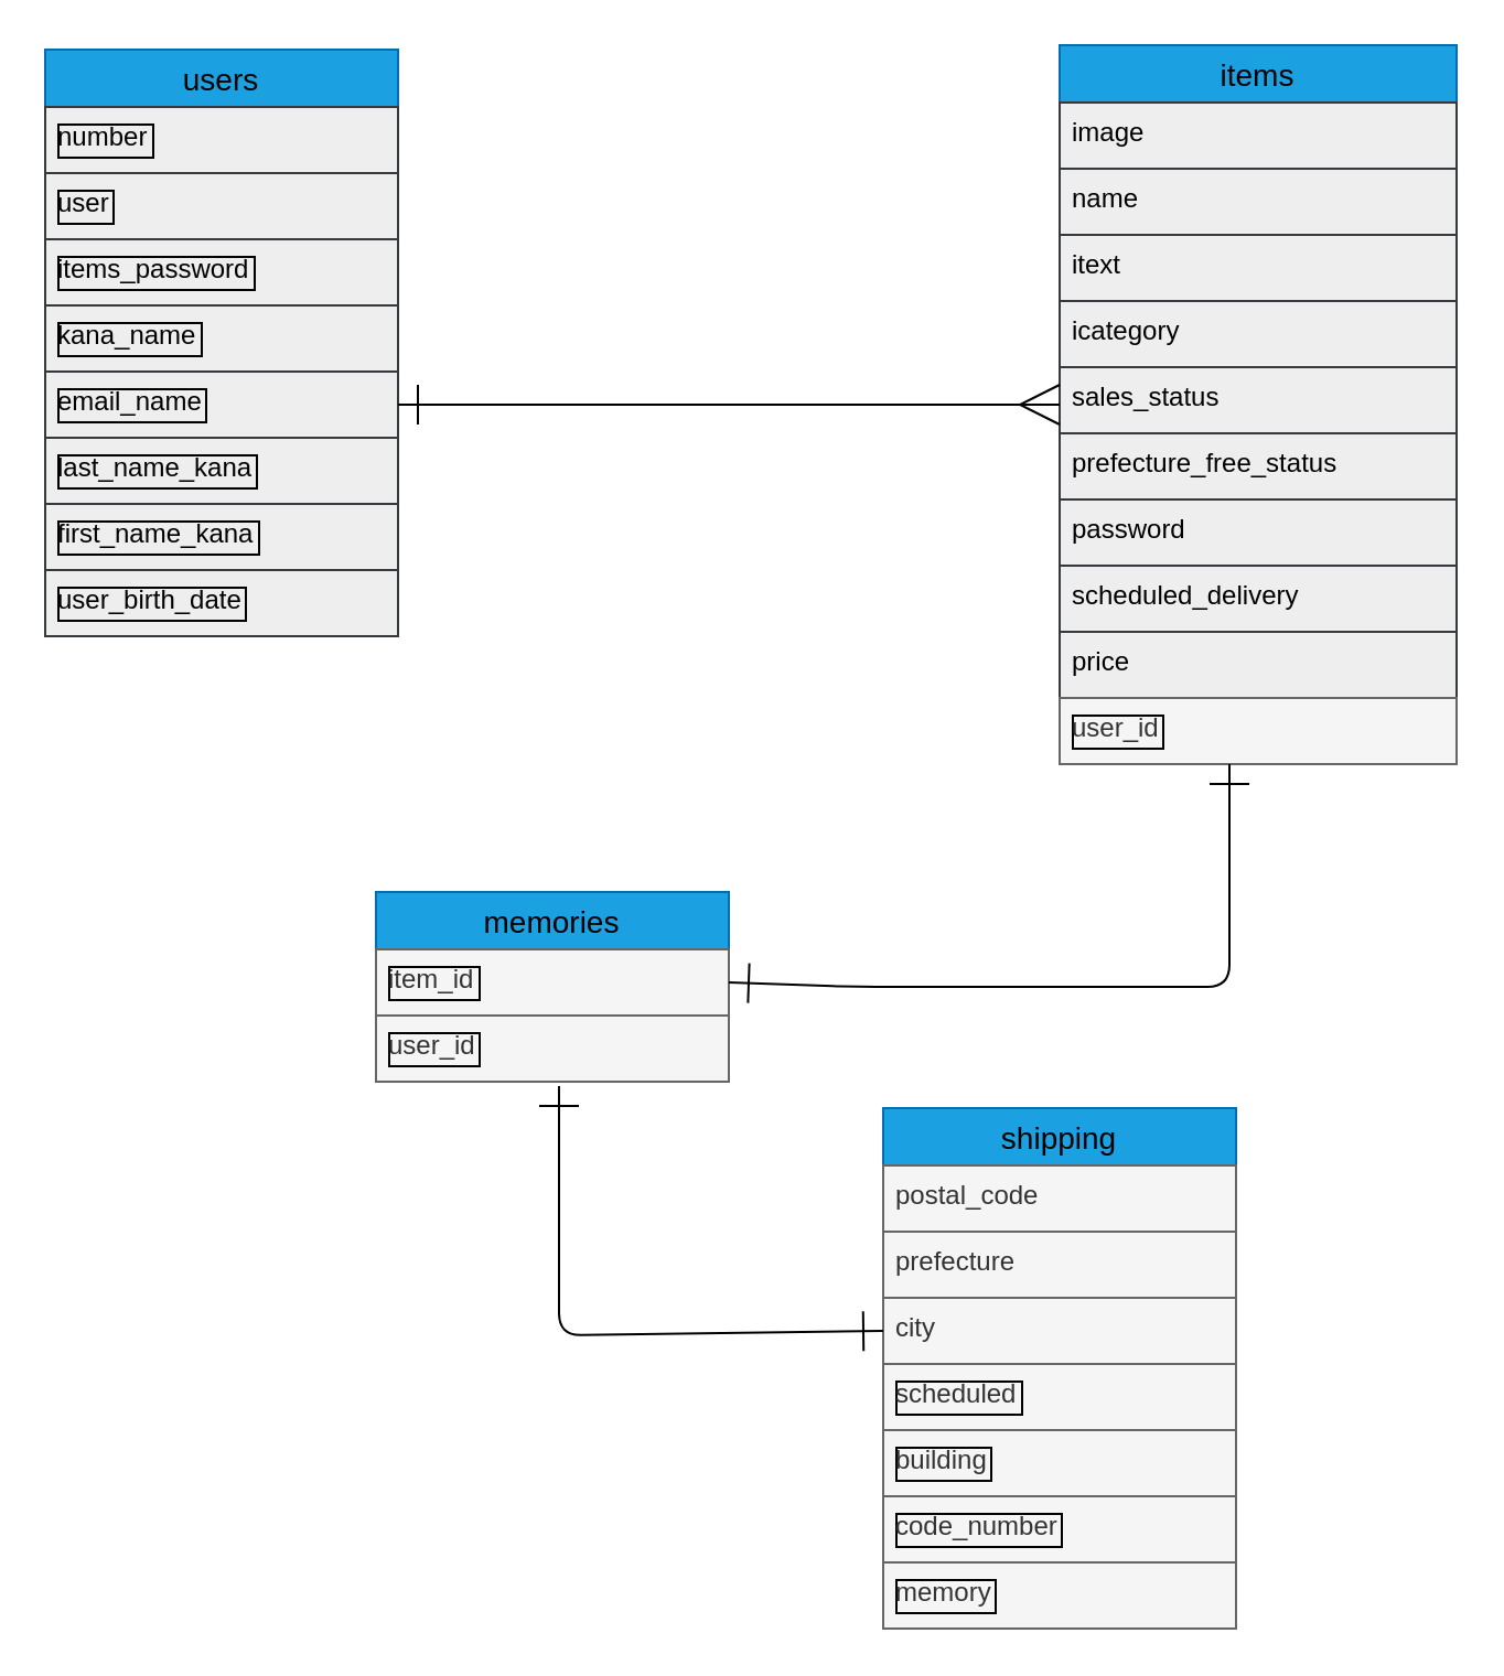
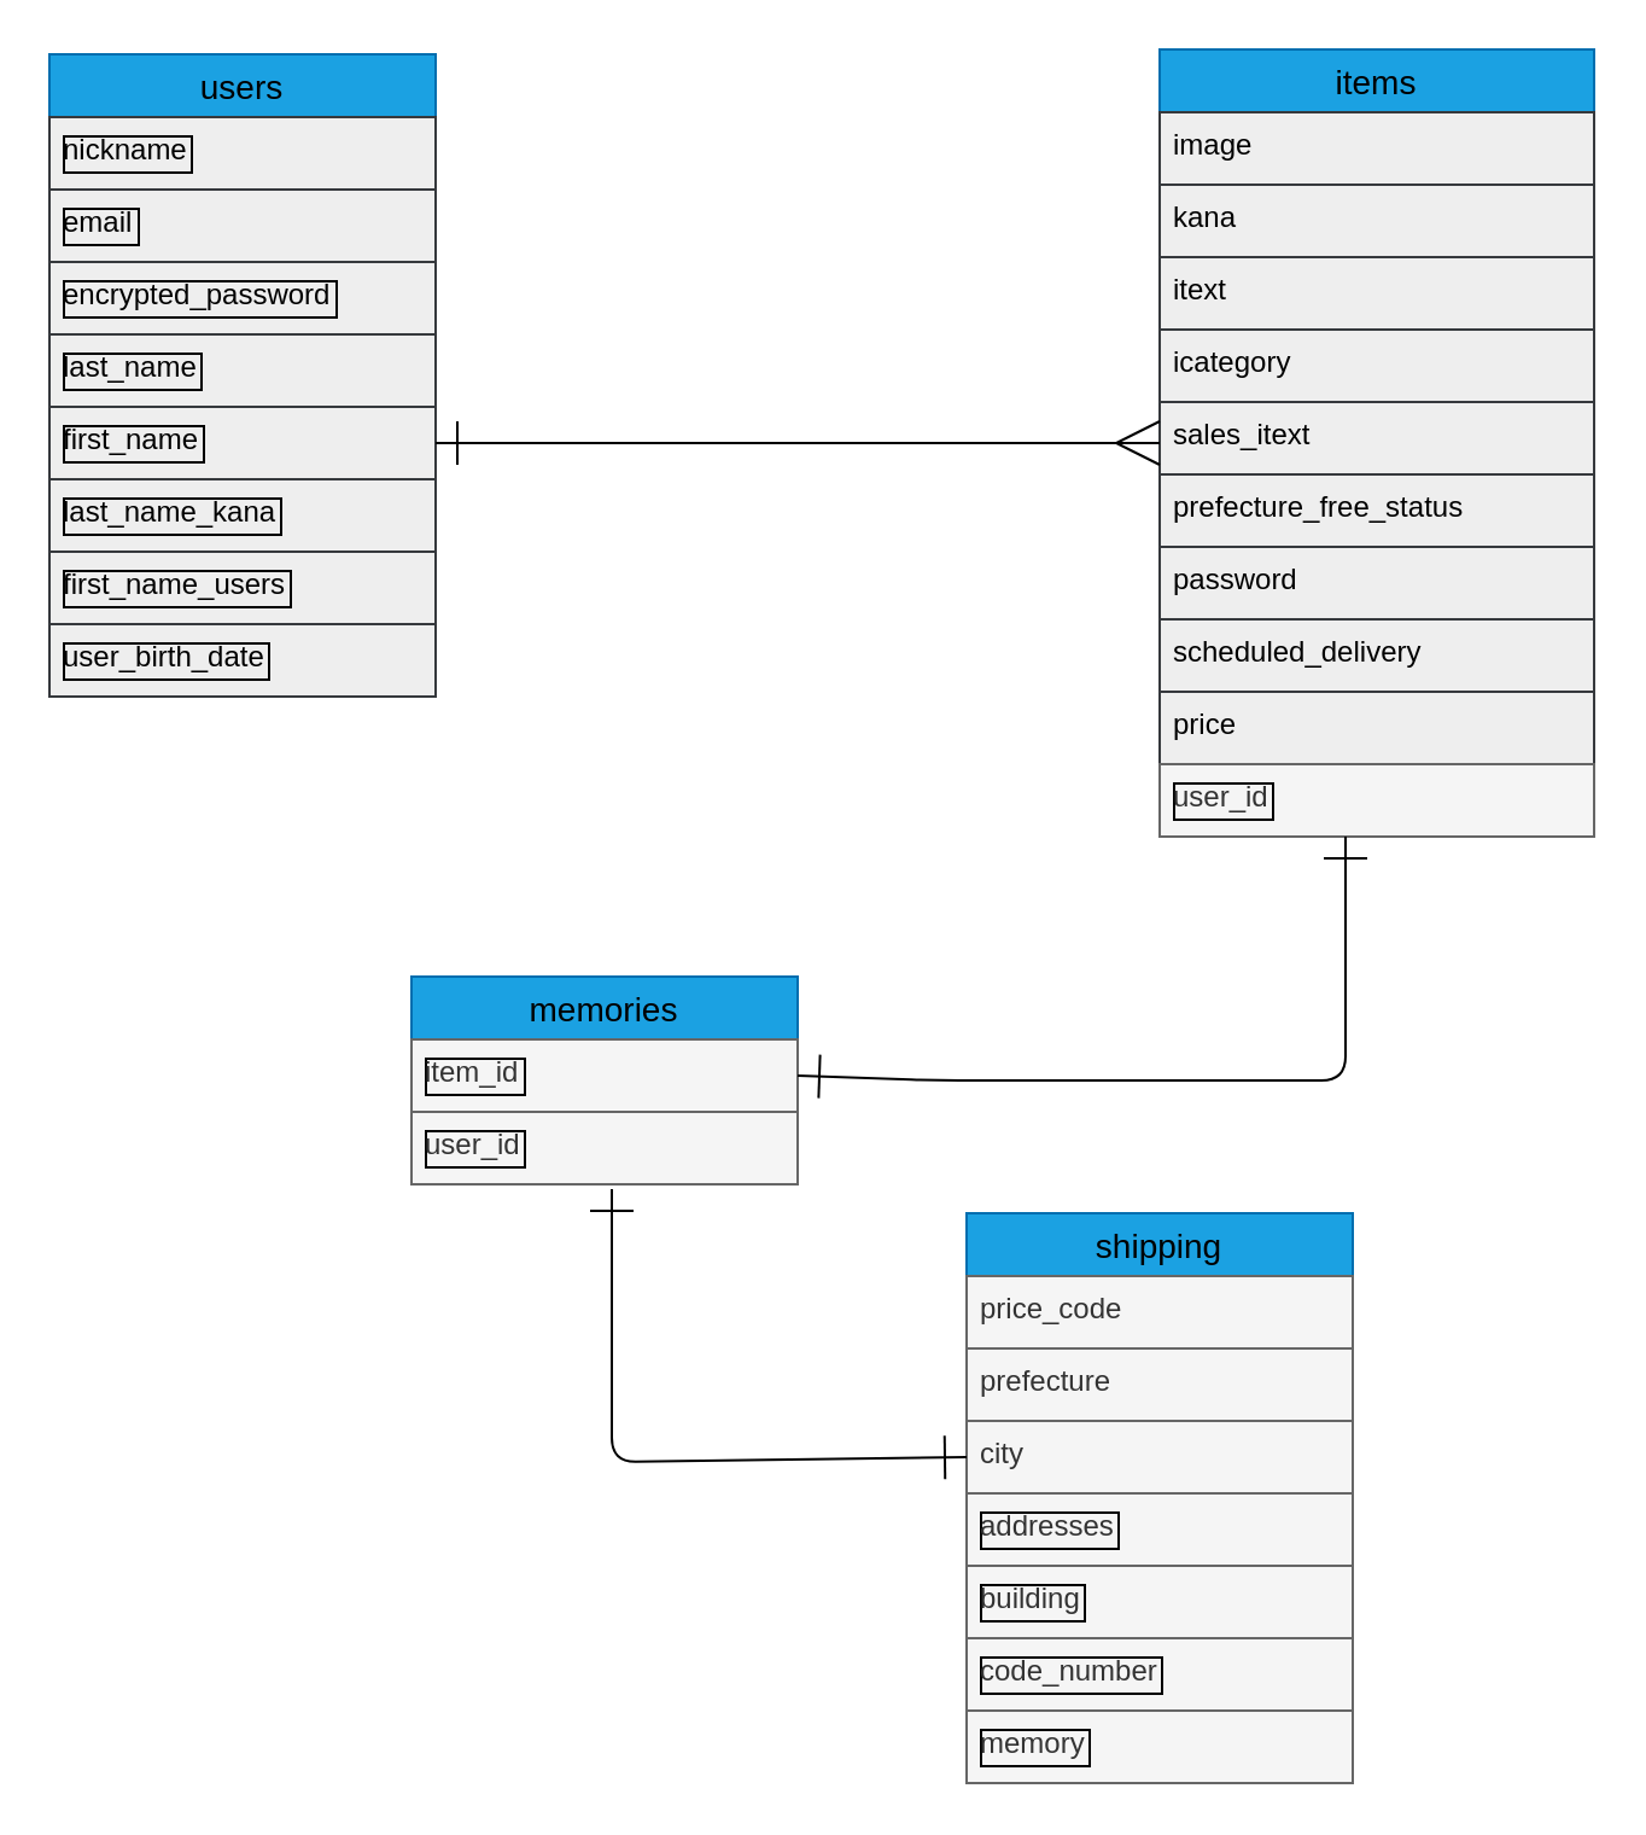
  <mxCell id="0" />
  <mxCell id="1" parent="0" />
  <mxCell id="2" value="users" style="swimlane;fontStyle=0;childLayout=stackLayout;horizontal=1;startSize=26;horizontalStack=0;resizeParent=1;resizeParentMax=0;resizeLast=0;collapsible=1;marginBottom=0;align=center;fontSize=14;fillColor=#1ba1e2;fontColor=#000000;strokeColor=#006EAF;" parent="1" vertex="1"><mxGeometry x="20" y="22" width="160" height="266" as="geometry" /></mxCell>
- <mxCell id="3" value="number" style="text;spacingLeft=4;spacingRight=4;overflow=hidden;rotatable=0;points=[[0,0.5],[1,0.5]];portConstraint=eastwest;fontSize=12;fillColor=#eeeeee;strokeColor=#36393d;fontColor=#000000;labelBorderColor=default;" parent="2" vertex="1"><mxGeometry y="26" width="160" height="30" as="geometry" /></mxCell>
- <mxCell id="4" value="user" style="text;spacingLeft=4;spacingRight=4;overflow=hidden;rotatable=0;points=[[0,0.5],[1,0.5]];portConstraint=eastwest;fontSize=12;fillColor=#eeeeee;strokeColor=#36393d;fontColor=#000000;labelBorderColor=default;" parent="2" vertex="1"><mxGeometry y="56" width="160" height="30" as="geometry" /></mxCell>
- <mxCell id="5" value="items_password" style="text;spacingLeft=4;spacingRight=4;overflow=hidden;rotatable=0;points=[[0,0.5],[1,0.5]];portConstraint=eastwest;fontSize=12;fillColor=#eeeeee;strokeColor=#36393d;fontColor=#000000;labelBorderColor=default;" parent="2" vertex="1"><mxGeometry y="86" width="160" height="30" as="geometry" /></mxCell>
- <mxCell id="6" value="kana_name" style="text;spacingLeft=4;spacingRight=4;overflow=hidden;rotatable=0;points=[[0,0.5],[1,0.5]];portConstraint=eastwest;fontSize=12;fillColor=#eeeeee;strokeColor=#36393d;fontColor=#000000;labelBorderColor=default;" vertex="1" parent="2"><mxGeometry y="116" width="160" height="30" as="geometry" /></mxCell>
- <mxCell id="7" value="email_name" style="text;spacingLeft=4;spacingRight=4;overflow=hidden;rotatable=0;points=[[0,0.5],[1,0.5]];portConstraint=eastwest;fontSize=12;fillColor=#eeeeee;strokeColor=#36393d;fontColor=#000000;labelBorderColor=default;" vertex="1" parent="2"><mxGeometry y="146" width="160" height="30" as="geometry" /></mxCell>
+ <mxCell id="3" value="nickname" style="text;spacingLeft=4;spacingRight=4;overflow=hidden;rotatable=0;points=[[0,0.5],[1,0.5]];portConstraint=eastwest;fontSize=12;fillColor=#eeeeee;strokeColor=#36393d;fontColor=#000000;labelBorderColor=default;" parent="2" vertex="1"><mxGeometry y="26" width="160" height="30" as="geometry" /></mxCell>
+ <mxCell id="4" value="email" style="text;spacingLeft=4;spacingRight=4;overflow=hidden;rotatable=0;points=[[0,0.5],[1,0.5]];portConstraint=eastwest;fontSize=12;fillColor=#eeeeee;strokeColor=#36393d;fontColor=#000000;labelBorderColor=default;" parent="2" vertex="1"><mxGeometry y="56" width="160" height="30" as="geometry" /></mxCell>
+ <mxCell id="5" value="encrypted_password" style="text;spacingLeft=4;spacingRight=4;overflow=hidden;rotatable=0;points=[[0,0.5],[1,0.5]];portConstraint=eastwest;fontSize=12;fillColor=#eeeeee;strokeColor=#36393d;fontColor=#000000;labelBorderColor=default;" parent="2" vertex="1"><mxGeometry y="86" width="160" height="30" as="geometry" /></mxCell>
+ <mxCell id="6" value="last_name" style="text;spacingLeft=4;spacingRight=4;overflow=hidden;rotatable=0;points=[[0,0.5],[1,0.5]];portConstraint=eastwest;fontSize=12;fillColor=#eeeeee;strokeColor=#36393d;fontColor=#000000;labelBorderColor=default;" vertex="1" parent="2"><mxGeometry y="116" width="160" height="30" as="geometry" /></mxCell>
+ <mxCell id="7" value="first_name" style="text;spacingLeft=4;spacingRight=4;overflow=hidden;rotatable=0;points=[[0,0.5],[1,0.5]];portConstraint=eastwest;fontSize=12;fillColor=#eeeeee;strokeColor=#36393d;fontColor=#000000;labelBorderColor=default;" vertex="1" parent="2"><mxGeometry y="146" width="160" height="30" as="geometry" /></mxCell>
  <mxCell id="8" value="last_name_kana" style="text;spacingLeft=4;spacingRight=4;overflow=hidden;rotatable=0;points=[[0,0.5],[1,0.5]];portConstraint=eastwest;fontSize=12;fillColor=#eeeeee;strokeColor=#36393d;fontColor=#000000;labelBorderColor=default;" vertex="1" parent="2"><mxGeometry y="176" width="160" height="30" as="geometry" /></mxCell>
- <mxCell id="9" value="first_name_kana" style="text;spacingLeft=4;spacingRight=4;overflow=hidden;rotatable=0;points=[[0,0.5],[1,0.5]];portConstraint=eastwest;fontSize=12;fillColor=#eeeeee;strokeColor=#36393d;fontColor=#000000;labelBorderColor=default;" vertex="1" parent="2"><mxGeometry y="206" width="160" height="30" as="geometry" /></mxCell>
+ <mxCell id="9" value="first_name_users" style="text;spacingLeft=4;spacingRight=4;overflow=hidden;rotatable=0;points=[[0,0.5],[1,0.5]];portConstraint=eastwest;fontSize=12;fillColor=#eeeeee;strokeColor=#36393d;fontColor=#000000;labelBorderColor=default;" vertex="1" parent="2"><mxGeometry y="206" width="160" height="30" as="geometry" /></mxCell>
  <mxCell id="10" value="user_birth_date" style="text;spacingLeft=4;spacingRight=4;overflow=hidden;rotatable=0;points=[[0,0.5],[1,0.5]];portConstraint=eastwest;fontSize=12;fillColor=#eeeeee;strokeColor=#36393d;fontColor=#000000;labelBorderColor=default;" vertex="1" parent="2"><mxGeometry y="236" width="160" height="30" as="geometry" /></mxCell>
  <mxCell id="11" value="items" style="swimlane;fontStyle=0;childLayout=stackLayout;horizontal=1;startSize=26;horizontalStack=0;resizeParent=1;resizeParentMax=0;resizeLast=0;collapsible=1;marginBottom=0;align=center;fontSize=14;fillColor=#1ba1e2;fontColor=#000000;strokeColor=#006EAF;" parent="1" vertex="1"><mxGeometry x="480" y="20" width="180" height="326" as="geometry"><mxRectangle x="380" y="160" width="90" height="26" as="alternateBounds" /></mxGeometry></mxCell>
  <mxCell id="12" value="image" style="text;strokeColor=#36393d;fillColor=#eeeeee;spacingLeft=4;spacingRight=4;overflow=hidden;rotatable=0;points=[[0,0.5],[1,0.5]];portConstraint=eastwest;fontSize=12;fontColor=#000000;" parent="11" vertex="1"><mxGeometry y="26" width="180" height="30" as="geometry" /></mxCell>
- <mxCell id="13" value="name" style="text;strokeColor=#36393d;fillColor=#eeeeee;spacingLeft=4;spacingRight=4;overflow=hidden;rotatable=0;points=[[0,0.5],[1,0.5]];portConstraint=eastwest;fontSize=12;fontColor=#000000;" parent="11" vertex="1"><mxGeometry y="56" width="180" height="30" as="geometry" /></mxCell>
+ <mxCell id="13" value="kana" style="text;strokeColor=#36393d;fillColor=#eeeeee;spacingLeft=4;spacingRight=4;overflow=hidden;rotatable=0;points=[[0,0.5],[1,0.5]];portConstraint=eastwest;fontSize=12;fontColor=#000000;" parent="11" vertex="1"><mxGeometry y="56" width="180" height="30" as="geometry" /></mxCell>
  <mxCell id="14" value="itext" style="text;strokeColor=#36393d;fillColor=#eeeeee;spacingLeft=4;spacingRight=4;overflow=hidden;rotatable=0;points=[[0,0.5],[1,0.5]];portConstraint=eastwest;fontSize=12;fontColor=#000000;" parent="11" vertex="1"><mxGeometry y="86" width="180" height="30" as="geometry" /></mxCell>
  <mxCell id="15" value="icategory" style="text;strokeColor=#36393d;fillColor=#eeeeee;spacingLeft=4;spacingRight=4;overflow=hidden;rotatable=0;points=[[0,0.5],[1,0.5]];portConstraint=eastwest;fontSize=12;fontColor=#000000;" vertex="1" parent="11"><mxGeometry y="116" width="180" height="30" as="geometry" /></mxCell>
- <mxCell id="16" value="sales_status" style="text;strokeColor=#36393d;fillColor=#eeeeee;spacingLeft=4;spacingRight=4;overflow=hidden;rotatable=0;points=[[0,0.5],[1,0.5]];portConstraint=eastwest;fontSize=12;fontColor=#000000;" vertex="1" parent="11"><mxGeometry y="146" width="180" height="30" as="geometry" /></mxCell>
+ <mxCell id="16" value="sales_itext" style="text;strokeColor=#36393d;fillColor=#eeeeee;spacingLeft=4;spacingRight=4;overflow=hidden;rotatable=0;points=[[0,0.5],[1,0.5]];portConstraint=eastwest;fontSize=12;fontColor=#000000;" vertex="1" parent="11"><mxGeometry y="146" width="180" height="30" as="geometry" /></mxCell>
  <mxCell id="17" value="prefecture_free_status" style="text;strokeColor=#36393d;fillColor=#eeeeee;spacingLeft=4;spacingRight=4;overflow=hidden;rotatable=0;points=[[0,0.5],[1,0.5]];portConstraint=eastwest;fontSize=12;fontColor=#000000;" vertex="1" parent="11"><mxGeometry y="176" width="180" height="30" as="geometry" /></mxCell>
  <mxCell id="18" value="password" style="text;strokeColor=#36393d;fillColor=#eeeeee;spacingLeft=4;spacingRight=4;overflow=hidden;rotatable=0;points=[[0,0.5],[1,0.5]];portConstraint=eastwest;fontSize=12;fontColor=#000000;" vertex="1" parent="11"><mxGeometry y="206" width="180" height="30" as="geometry" /></mxCell>
  <mxCell id="19" value="scheduled_delivery" style="text;strokeColor=#36393d;fillColor=#eeeeee;spacingLeft=4;spacingRight=4;overflow=hidden;rotatable=0;points=[[0,0.5],[1,0.5]];portConstraint=eastwest;fontSize=12;fontColor=#000000;" vertex="1" parent="11"><mxGeometry y="236" width="180" height="30" as="geometry" /></mxCell>
  <mxCell id="20" value="price" style="text;strokeColor=#36393d;fillColor=#eeeeee;spacingLeft=4;spacingRight=4;overflow=hidden;rotatable=0;points=[[0,0.5],[1,0.5]];portConstraint=eastwest;fontSize=12;fontColor=#000000;" vertex="1" parent="11"><mxGeometry y="266" width="180" height="30" as="geometry" /></mxCell>
  <mxCell id="21" value="user_id" style="text;strokeColor=#666666;fillColor=#f5f5f5;spacingLeft=4;spacingRight=4;overflow=hidden;rotatable=0;points=[[0,0.5],[1,0.5]];portConstraint=eastwest;fontSize=12;labelBorderColor=default;fontColor=#333333;" vertex="1" parent="11"><mxGeometry y="296" width="180" height="30" as="geometry" /></mxCell>
  <mxCell id="22" style="edgeStyle=none;html=1;startArrow=ERone;startFill=0;exitX=1;exitY=0.5;exitDx=0;exitDy=0;endArrow=ERmany;endFill=0;strokeWidth=1;endSize=16;startSize=16;" parent="1" edge="1" source="7"><mxGeometry relative="1" as="geometry"><mxPoint x="180.96" y="171.58" as="sourcePoint" /><mxPoint x="480" y="183" as="targetPoint" /><Array as="points" /></mxGeometry></mxCell>
  <mxCell id="23" value="shipping" style="swimlane;fontStyle=0;childLayout=stackLayout;horizontal=1;startSize=26;horizontalStack=0;resizeParent=1;resizeParentMax=0;resizeLast=0;collapsible=1;marginBottom=0;align=center;fontSize=14;fillColor=#1ba1e2;strokeColor=#006EAF;fontColor=#000000;" parent="1" vertex="1"><mxGeometry x="400" y="502" width="160" height="236" as="geometry" /></mxCell>
- <mxCell id="24" value="postal_code" style="text;strokeColor=#666666;fillColor=#f5f5f5;spacingLeft=4;spacingRight=4;overflow=hidden;rotatable=0;points=[[0,0.5],[1,0.5]];portConstraint=eastwest;fontSize=12;fontColor=#333333;" parent="23" vertex="1"><mxGeometry y="26" width="160" height="30" as="geometry" /></mxCell>
+ <mxCell id="24" value="price_code" style="text;strokeColor=#666666;fillColor=#f5f5f5;spacingLeft=4;spacingRight=4;overflow=hidden;rotatable=0;points=[[0,0.5],[1,0.5]];portConstraint=eastwest;fontSize=12;fontColor=#333333;" parent="23" vertex="1"><mxGeometry y="26" width="160" height="30" as="geometry" /></mxCell>
  <mxCell id="25" value="prefecture" style="text;strokeColor=#666666;fillColor=#f5f5f5;spacingLeft=4;spacingRight=4;overflow=hidden;rotatable=0;points=[[0,0.5],[1,0.5]];portConstraint=eastwest;fontSize=12;fontColor=#333333;" parent="23" vertex="1"><mxGeometry y="56" width="160" height="30" as="geometry" /></mxCell>
  <mxCell id="26" value="city" style="text;strokeColor=#666666;fillColor=#f5f5f5;spacingLeft=4;spacingRight=4;overflow=hidden;rotatable=0;points=[[0,0.5],[1,0.5]];portConstraint=eastwest;fontSize=12;fontColor=#333333;" parent="23" vertex="1"><mxGeometry y="86" width="160" height="30" as="geometry" /></mxCell>
- <mxCell id="27" value="scheduled" style="text;strokeColor=#666666;fillColor=#f5f5f5;spacingLeft=4;spacingRight=4;overflow=hidden;rotatable=0;points=[[0,0.5],[1,0.5]];portConstraint=eastwest;fontSize=12;labelBorderColor=default;fontColor=#333333;" vertex="1" parent="23"><mxGeometry y="116" width="160" height="30" as="geometry" /></mxCell>
+ <mxCell id="27" value="addresses" style="text;strokeColor=#666666;fillColor=#f5f5f5;spacingLeft=4;spacingRight=4;overflow=hidden;rotatable=0;points=[[0,0.5],[1,0.5]];portConstraint=eastwest;fontSize=12;labelBorderColor=default;fontColor=#333333;" vertex="1" parent="23"><mxGeometry y="116" width="160" height="30" as="geometry" /></mxCell>
  <mxCell id="28" value="building" style="text;strokeColor=#666666;fillColor=#f5f5f5;spacingLeft=4;spacingRight=4;overflow=hidden;rotatable=0;points=[[0,0.5],[1,0.5]];portConstraint=eastwest;fontSize=12;labelBorderColor=default;fontColor=#333333;" vertex="1" parent="23"><mxGeometry y="146" width="160" height="30" as="geometry" /></mxCell>
  <mxCell id="29" value="code_number" style="text;strokeColor=#666666;fillColor=#f5f5f5;spacingLeft=4;spacingRight=4;overflow=hidden;rotatable=0;points=[[0,0.5],[1,0.5]];portConstraint=eastwest;fontSize=12;labelBorderColor=default;fontColor=#333333;" vertex="1" parent="23"><mxGeometry y="176" width="160" height="30" as="geometry" /></mxCell>
  <mxCell id="30" value="memory" style="text;strokeColor=#666666;fillColor=#f5f5f5;spacingLeft=4;spacingRight=4;overflow=hidden;rotatable=0;points=[[0,0.5],[1,0.5]];portConstraint=eastwest;fontSize=12;labelBorderColor=default;fontColor=#333333;" vertex="1" parent="23"><mxGeometry y="206" width="160" height="30" as="geometry" /></mxCell>
  <mxCell id="31" value="memories" style="swimlane;fontStyle=0;childLayout=stackLayout;horizontal=1;startSize=26;horizontalStack=0;resizeParent=1;resizeParentMax=0;resizeLast=0;collapsible=1;marginBottom=0;align=center;fontSize=14;labelBorderColor=none;fillColor=#1ba1e2;strokeColor=#006EAF;fontColor=#000000;" vertex="1" parent="1"><mxGeometry x="170" y="404" width="160" height="86" as="geometry" /></mxCell>
  <mxCell id="32" value="item_id" style="text;strokeColor=#666666;fillColor=#f5f5f5;spacingLeft=4;spacingRight=4;overflow=hidden;rotatable=0;points=[[0,0.5],[1,0.5]];portConstraint=eastwest;fontSize=12;labelBorderColor=default;fontColor=#333333;" vertex="1" parent="31"><mxGeometry y="26" width="160" height="30" as="geometry" /></mxCell>
  <mxCell id="33" value="user_id" style="text;strokeColor=#666666;fillColor=#f5f5f5;spacingLeft=4;spacingRight=4;overflow=hidden;rotatable=0;points=[[0,0.5],[1,0.5]];portConstraint=eastwest;fontSize=12;labelBorderColor=default;fontColor=#333333;" vertex="1" parent="31"><mxGeometry y="56" width="160" height="30" as="geometry" /></mxCell>
  <mxCell id="34" style="edgeStyle=none;html=1;startArrow=ERone;startFill=0;endArrow=ERone;endFill=0;strokeWidth=1;endSize=16;startSize=16;entryX=0.5;entryY=1;entryDx=0;entryDy=0;exitX=1;exitY=0.5;exitDx=0;exitDy=0;" edge="1" parent="1" source="32"><mxGeometry relative="1" as="geometry"><mxPoint x="327" y="445" as="sourcePoint" /><mxPoint x="557" y="346" as="targetPoint" /><Array as="points"><mxPoint x="387" y="447" /><mxPoint x="557" y="447" /></Array></mxGeometry></mxCell>
  <mxCell id="35" style="edgeStyle=none;html=1;startArrow=ERone;startFill=0;endArrow=ERone;endFill=0;strokeWidth=1;endSize=16;startSize=16;entryX=0;entryY=0.5;entryDx=0;entryDy=0;" edge="1" parent="1" target="26"><mxGeometry relative="1" as="geometry"><mxPoint x="253" y="492" as="sourcePoint" /><mxPoint x="270" y="522" as="targetPoint" /><Array as="points"><mxPoint x="253" y="605" /></Array></mxGeometry></mxCell>
